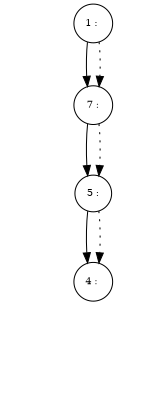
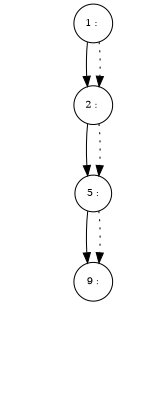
  digraph {
    fontname="DejaVu Serif"
    node [color=black fontcolor=black fontname="DejaVu Serif" fontsize=10 shape=circle style=invis]
    edge [fontname="DejaVu Serif" style=invis]
    "1 : \n" [style=""]
    tmp0
-   "2 : \n" [label="7 :" style=""]
+   "2 : \n" [style=""]
    tmp1
    n5 [label="5 :" style=""]
    tmp2
-   "4 : \n" [style=""]
+   "4 : \n" [label="9 :" style=""]
    tmp3
    tmp4
    "1 : \n" -> tmp0
    "1 : \n" -> "2 : \n" [style=""]
    "1 : \n" -> "2 : \n" [style=dotted]
    "2 : \n" -> tmp1
    "2 : \n" -> n5 [style=""]
    "2 : \n" -> n5 [style=dotted]
    n5 -> tmp2
    n5 -> "4 : \n" [style=""]
    n5 -> "4 : \n" [style=dotted]
    "4 : \n" -> tmp3
    "4 : \n" -> tmp4
  }
